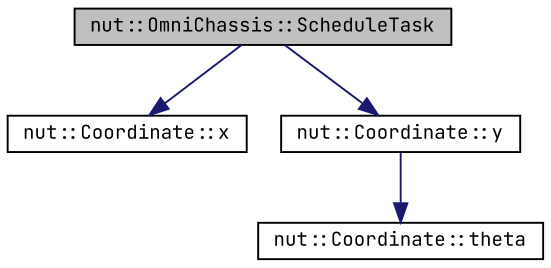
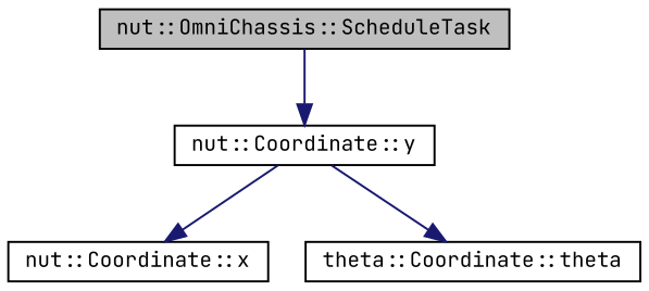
  digraph {
    fontname="JetBrains Mono"
    rankdir=TB
    node [color=black fillcolor=white fontname="JetBrains Mono" fontsize=10 shape=record style=filled]
    edge [color=midnightblue fontname="JetBrains Mono" fontsize=10 labelfontname=Helvetica labelfontsize=10 style=solid]
    n1 [fillcolor=grey75 fontcolor=black height=0.2 label="nut::OmniChassis::ScheduleTask" width=0.4]
    n2 [height=0.2 label="nut::Coordinate::x" width=0.4]
    n3 [height=0.2 label="nut::Coordinate::y" width=0.4]
-   n4 [height=0.2 label="nut::Coordinate::theta" width=0.4]
-   n1 -> n2
+   n4 [height=0.2 label="theta::Coordinate::theta" width=0.4]
+   n3 -> n2
    n1 -> n3
    n3 -> n4
  }
